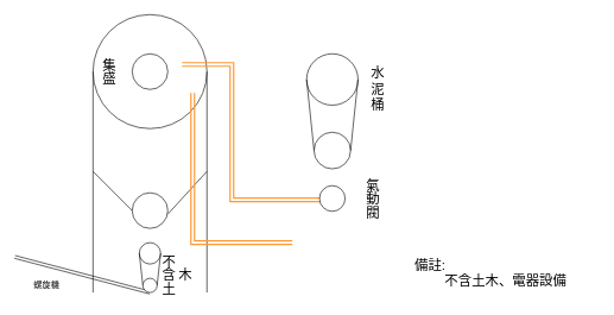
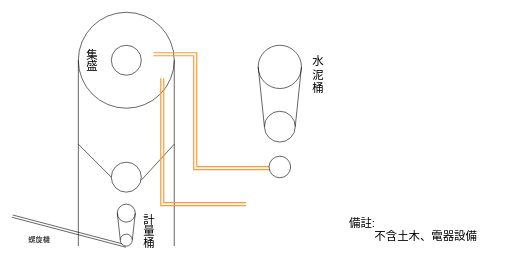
  <mxCell id="0" />
  <mxCell id="1" parent="0" />
  <mxCell id="2" value="" style="ellipse;whiteSpace=wrap;html=1;aspect=fixed;" vertex="1" parent="1"><mxGeometry x="130" y="20" width="160" height="160" as="geometry" /></mxCell>
  <mxCell id="3" value="" style="ellipse;whiteSpace=wrap;html=1;aspect=fixed;" vertex="1" parent="1"><mxGeometry x="185" y="75" width="50" height="50" as="geometry" /></mxCell>
  <mxCell id="4" value="&lt;font style=&quot;font-size: 19px;&quot;&gt;集盛&lt;/font&gt;" style="text;html=1;align=center;verticalAlign=middle;whiteSpace=wrap;rounded=0;horizontal=1;textDirection=vertical-lr;" vertex="1" parent="1"><mxGeometry x="140" y="75" width="20" height="50" as="geometry" /></mxCell>
  <mxCell id="5" value="" style="endArrow=none;html=1;rounded=0;entryX=0;entryY=0.5;entryDx=0;entryDy=0;" edge="1" parent="1" target="2"><mxGeometry width="50" height="50" relative="1" as="geometry"><mxPoint x="130" y="410" as="sourcePoint" /><mxPoint x="360" y="180" as="targetPoint" /></mxGeometry></mxCell>
  <mxCell id="6" value="" style="endArrow=none;html=1;rounded=0;entryX=0;entryY=0.5;entryDx=0;entryDy=0;" edge="1" parent="1"><mxGeometry width="50" height="50" relative="1" as="geometry"><mxPoint x="290" y="410" as="sourcePoint" /><mxPoint x="290" y="100" as="targetPoint" /></mxGeometry></mxCell>
  <mxCell id="7" value="" style="ellipse;whiteSpace=wrap;html=1;aspect=fixed;" vertex="1" parent="1"><mxGeometry x="185" y="270" width="50" height="50" as="geometry" /></mxCell>
  <mxCell id="8" value="" style="endArrow=none;html=1;rounded=0;" edge="1" parent="1"><mxGeometry width="50" height="50" relative="1" as="geometry"><mxPoint x="235" y="300" as="sourcePoint" /><mxPoint x="290" y="240" as="targetPoint" /></mxGeometry></mxCell>
  <mxCell id="9" value="" style="endArrow=none;html=1;rounded=0;exitX=0;exitY=0.5;exitDx=0;exitDy=0;" edge="1" parent="1" source="7"><mxGeometry width="50" height="50" relative="1" as="geometry"><mxPoint x="245" y="310" as="sourcePoint" /><mxPoint x="130" y="240" as="targetPoint" /></mxGeometry></mxCell>
  <mxCell id="10" value="" style="ellipse;whiteSpace=wrap;html=1;aspect=fixed;" vertex="1" parent="1"><mxGeometry x="195" y="340" width="30" height="30" as="geometry" /></mxCell>
  <mxCell id="11" value="" style="shape=link;html=1;rounded=0;entryX=0.5;entryY=1;entryDx=0;entryDy=0;" edge="1" parent="1" target="14"><mxGeometry width="100" relative="1" as="geometry"><mxPoint x="20" y="360" as="sourcePoint" /><mxPoint x="210" y="420" as="targetPoint" /></mxGeometry></mxCell>
  <mxCell id="12" style="rounded=0;orthogonalLoop=1;jettySize=auto;html=1;exitX=1;exitY=0.5;exitDx=0;exitDy=0;entryX=1;entryY=0.5;entryDx=0;entryDy=0;strokeColor=default;endArrow=none;startFill=0;" edge="1" parent="1" source="14" target="10"><mxGeometry relative="1" as="geometry" /></mxCell>
  <mxCell id="13" style="rounded=0;orthogonalLoop=1;jettySize=auto;html=1;exitX=0;exitY=0.5;exitDx=0;exitDy=0;entryX=0;entryY=0.5;entryDx=0;entryDy=0;endArrow=none;startFill=0;" edge="1" parent="1" source="14" target="10"><mxGeometry relative="1" as="geometry" /></mxCell>
  <mxCell id="14" value="" style="ellipse;whiteSpace=wrap;html=1;aspect=fixed;" vertex="1" parent="1"><mxGeometry x="200" y="390" width="20" height="20" as="geometry" /></mxCell>
  <mxCell id="15" value="螺旋機" style="text;html=1;align=center;verticalAlign=middle;whiteSpace=wrap;rounded=0;" vertex="1" parent="1"><mxGeometry x="35" y="385" width="60" height="30" as="geometry" /></mxCell>
- <mxCell id="16" value="&lt;font style=&quot;font-size: 19px;&quot;&gt;不含土木&lt;/font&gt;" style="text;html=1;align=center;verticalAlign=middle;whiteSpace=wrap;rounded=0;horizontal=1;textDirection=vertical-lr;" vertex="1" parent="1"><mxGeometry x="235" y="350" width="20" height="70" as="geometry" /></mxCell>
+ <mxCell id="16" value="&lt;font style=&quot;font-size: 19px;&quot;&gt;計量桶&lt;/font&gt;" style="text;html=1;align=center;verticalAlign=middle;whiteSpace=wrap;rounded=0;horizontal=1;textDirection=vertical-lr;" vertex="1" parent="1"><mxGeometry x="235" y="350" width="20" height="70" as="geometry" /></mxCell>
  <mxCell id="17" value="" style="ellipse;whiteSpace=wrap;html=1;aspect=fixed;" vertex="1" parent="1"><mxGeometry x="430" y="75" width="72.14" height="72.14" as="geometry" /></mxCell>
  <mxCell id="18" value="" style="ellipse;whiteSpace=wrap;html=1;aspect=fixed;" vertex="1" parent="1"><mxGeometry x="440.36" y="185" width="51.43" height="51.43" as="geometry" /></mxCell>
  <mxCell id="19" style="rounded=0;orthogonalLoop=1;jettySize=auto;html=1;exitX=1;exitY=0.5;exitDx=0;exitDy=0;entryX=1;entryY=0.5;entryDx=0;entryDy=0;strokeColor=default;endArrow=none;startFill=0;" edge="1" parent="1" source="18" target="17"><mxGeometry relative="1" as="geometry" /></mxCell>
  <mxCell id="20" style="rounded=0;orthogonalLoop=1;jettySize=auto;html=1;exitX=0;exitY=0.5;exitDx=0;exitDy=0;entryX=0;entryY=0.5;entryDx=0;entryDy=0;endArrow=none;startFill=0;" edge="1" parent="1" source="18" target="17"><mxGeometry relative="1" as="geometry" /></mxCell>
  <mxCell id="21" value="" style="shape=link;html=1;rounded=0;strokeColor=#FF9933;strokeWidth=2;" edge="1" parent="1"><mxGeometry width="100" relative="1" as="geometry"><mxPoint x="410" y="340" as="sourcePoint" /><mxPoint x="270" y="130" as="targetPoint" /><Array as="points"><mxPoint x="270" y="340" /></Array></mxGeometry></mxCell>
  <mxCell id="22" value="" style="shape=link;html=1;rounded=0;strokeColor=#FF9933;strokeWidth=2;" edge="1" parent="1"><mxGeometry width="100" relative="1" as="geometry"><mxPoint x="460" y="280" as="sourcePoint" /><mxPoint x="255" y="90" as="targetPoint" /><Array as="points"><mxPoint x="325" y="280" /><mxPoint x="325" y="90" /></Array></mxGeometry></mxCell>
  <mxCell id="23" value="" style="ellipse;whiteSpace=wrap;html=1;aspect=fixed;" vertex="1" parent="1"><mxGeometry x="448.07" y="260" width="36" height="36" as="geometry" /></mxCell>
- <mxCell id="24" value="&lt;font style=&quot;font-size: 19px;&quot;&gt;氣動閥&lt;/font&gt;" style="text;html=1;align=center;verticalAlign=middle;whiteSpace=wrap;rounded=0;horizontal=1;textDirection=vertical-lr;" vertex="1" parent="1"><mxGeometry x="510" y="243" width="20" height="70" as="geometry" /></mxCell>
  <mxCell id="25" value="&lt;span style=&quot;font-size: 19px;&quot;&gt;水泥桶&lt;/span&gt;" style="text;html=1;align=center;verticalAlign=middle;whiteSpace=wrap;rounded=0;horizontal=1;" vertex="1" parent="1"><mxGeometry x="520" y="90" width="20" height="70" as="geometry" /></mxCell>
  <mxCell id="26" value="&lt;span style=&quot;font-size: 19px;&quot;&gt;備註:&lt;/span&gt;&lt;div&gt;&lt;span style=&quot;font-size: 19px;&quot;&gt;&lt;span style=&quot;white-space: pre;&quot;&gt;&#09;&lt;/span&gt;不含土木、電器設備&lt;span style=&quot;white-space: pre;&quot;&gt;&#09;&lt;/span&gt;&lt;/span&gt;&lt;/div&gt;" style="text;html=1;align=left;verticalAlign=middle;whiteSpace=wrap;rounded=0;horizontal=1;" vertex="1" parent="1"><mxGeometry x="580" y="350" width="260" height="65" as="geometry" /></mxCell>
